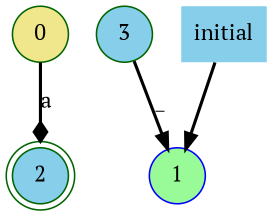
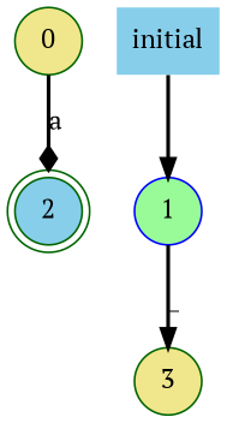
  digraph {
    fontname="PT Serif"
    rankdir=TB
    node [color=darkgreen fillcolor=skyblue fontname="PT Serif" shape=circle style=filled]
    edge [arrowhead=normal fontname="PT Serif" style=bold]
    2 [shape=doublecircle]
    0 [fillcolor=khaki]
    1 [color=blue fillcolor=palegreen]
-   3
+   3 [fillcolor=khaki]
    initial [shape=plaintext]
    0 -> 2 [arrowhead=diamond label=a]
-   3 -> 1 [label=_]
+   1 -> 3 [label=_]
    initial -> 1
  }
